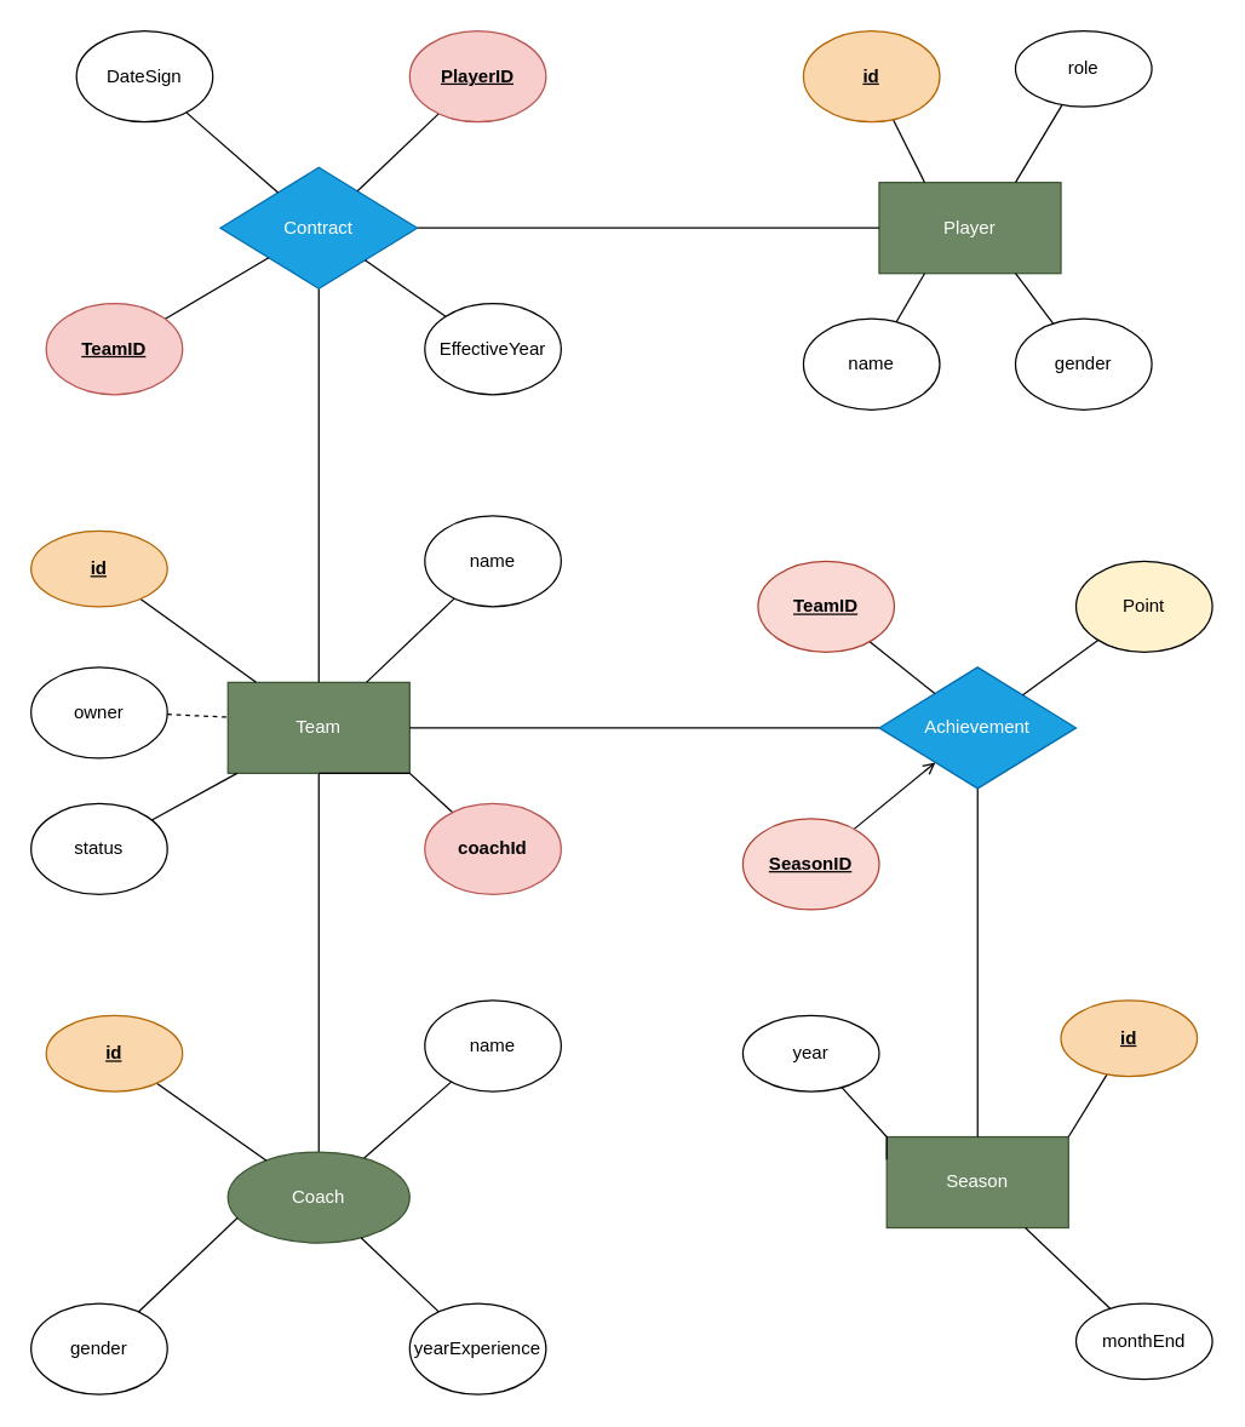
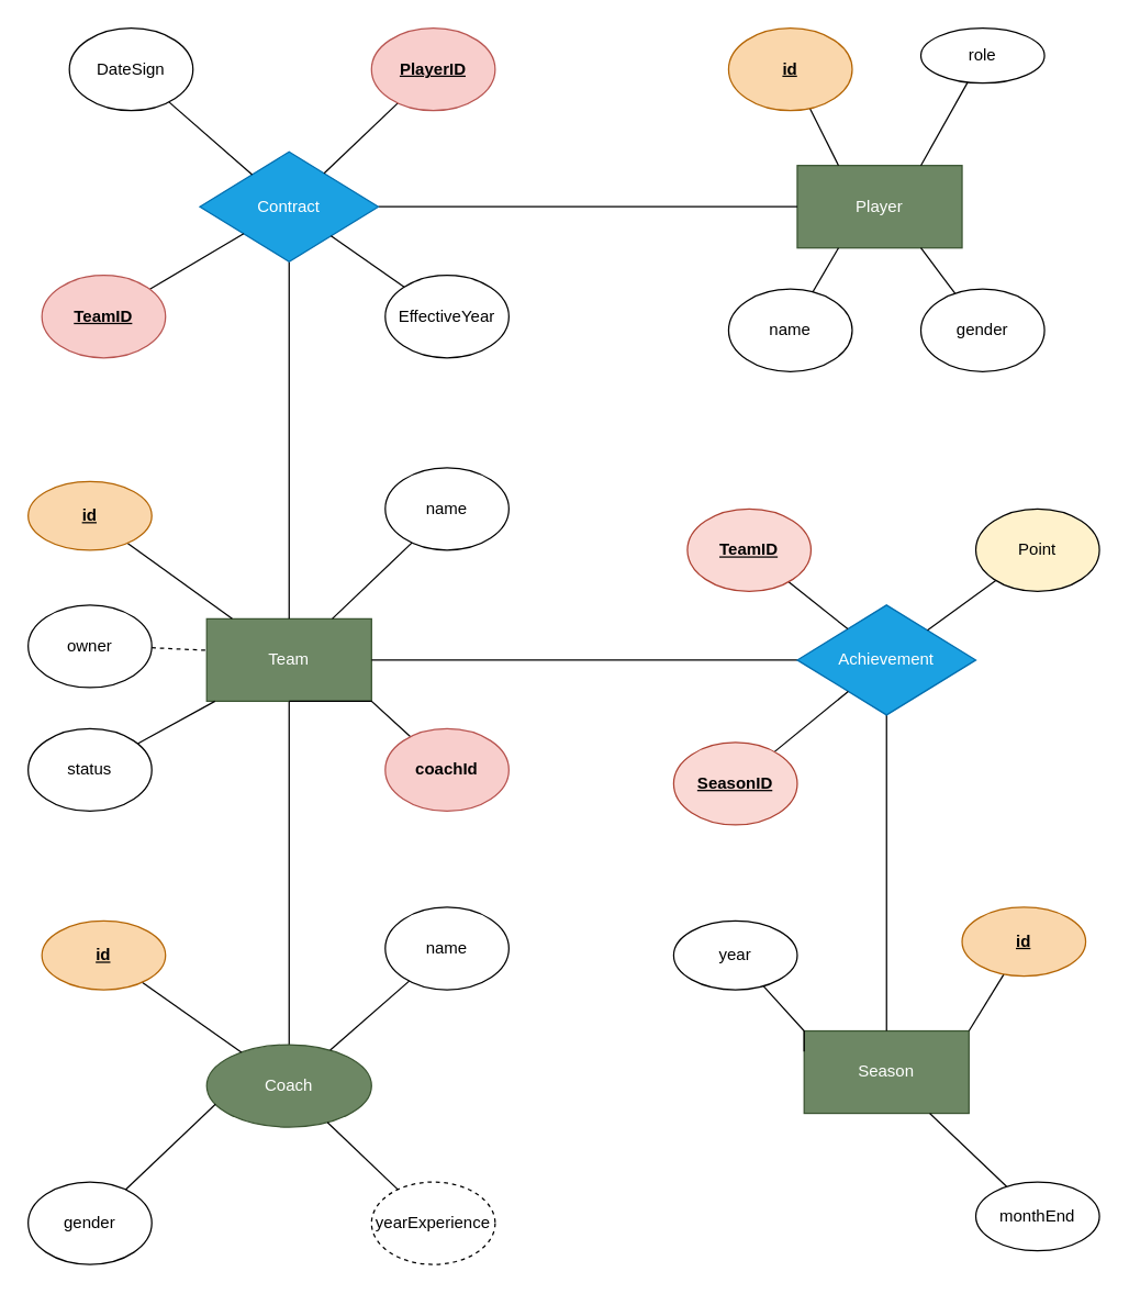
  <mxCell id="0" />
  <mxCell id="1" parent="0" />
  <mxCell id="2" value="Player" style="rounded=0;whiteSpace=wrap;html=1;fillColor=#6d8764;strokeColor=#3A5431;fontColor=#ffffff;" parent="1" vertex="1"><mxGeometry x="580" y="120" width="120" height="60" as="geometry" /></mxCell>
  <mxCell id="3" style="rounded=0;orthogonalLoop=1;jettySize=auto;html=1;entryX=0.25;entryY=0;entryDx=0;entryDy=0;endArrow=none;endFill=0;" parent="1" source="4" target="2" edge="1"><mxGeometry relative="1" as="geometry" /></mxCell>
  <mxCell id="4" value="id" style="ellipse;whiteSpace=wrap;html=1;fillColor=#fad7ac;strokeColor=#b46504;fontStyle=5;" parent="1" vertex="1"><mxGeometry x="530" y="20" width="90" height="60" as="geometry" /></mxCell>
  <mxCell id="5" style="edgeStyle=none;rounded=0;orthogonalLoop=1;jettySize=auto;html=1;entryX=0.25;entryY=1;entryDx=0;entryDy=0;endArrow=none;endFill=0;" parent="1" source="6" target="2" edge="1"><mxGeometry relative="1" as="geometry" /></mxCell>
  <mxCell id="6" value="name" style="ellipse;whiteSpace=wrap;html=1;" parent="1" vertex="1"><mxGeometry x="530" y="210" width="90" height="60" as="geometry" /></mxCell>
  <mxCell id="7" style="edgeStyle=none;rounded=0;orthogonalLoop=1;jettySize=auto;html=1;entryX=0.75;entryY=1;entryDx=0;entryDy=0;endArrow=none;endFill=0;" parent="1" source="8" target="2" edge="1"><mxGeometry relative="1" as="geometry" /></mxCell>
  <mxCell id="8" value="gender" style="ellipse;whiteSpace=wrap;html=1;" parent="1" vertex="1"><mxGeometry x="670" y="210" width="90" height="60" as="geometry" /></mxCell>
  <mxCell id="9" style="rounded=0;orthogonalLoop=1;jettySize=auto;html=1;entryX=0.75;entryY=0;entryDx=0;entryDy=0;endArrow=none;endFill=0;" parent="1" source="10" target="2" edge="1"><mxGeometry relative="1" as="geometry" /></mxCell>
- <mxCell id="10" value="role" style="ellipse;whiteSpace=wrap;html=1;" parent="1" vertex="1"><mxGeometry x="670" y="20" width="90" height="50" as="geometry" /></mxCell>
+ <mxCell id="10" value="role" style="ellipse;whiteSpace=wrap;html=1;" parent="1" vertex="1"><mxGeometry x="670" y="20" width="90" height="40" as="geometry" /></mxCell>
  <mxCell id="11" style="edgeStyle=orthogonalEdgeStyle;rounded=0;orthogonalLoop=1;jettySize=auto;html=1;endArrow=none;endFill=0;" edge="1" parent="1" source="12" target="48"><mxGeometry relative="1" as="geometry" /></mxCell>
  <mxCell id="12" value="Team" style="rounded=0;whiteSpace=wrap;html=1;fillColor=#6d8764;strokeColor=#3A5431;fontColor=#ffffff;" parent="1" vertex="1"><mxGeometry x="150" y="450" width="120" height="60" as="geometry" /></mxCell>
  <mxCell id="13" style="edgeStyle=none;rounded=0;orthogonalLoop=1;jettySize=auto;html=1;endArrow=none;endFill=0;" parent="1" source="14" target="12" edge="1"><mxGeometry relative="1" as="geometry" /></mxCell>
  <mxCell id="14" value="id" style="ellipse;whiteSpace=wrap;html=1;fillColor=#fad7ac;strokeColor=#b46504;fontStyle=5;" parent="1" vertex="1"><mxGeometry x="20" y="350" width="90" height="50" as="geometry" /></mxCell>
  <mxCell id="15" style="edgeStyle=none;rounded=0;orthogonalLoop=1;jettySize=auto;html=1;endArrow=none;endFill=0;" parent="1" source="16" target="12" edge="1"><mxGeometry relative="1" as="geometry"><Array as="points"><mxPoint x="156" y="510" /></Array></mxGeometry></mxCell>
  <mxCell id="16" value="status" style="ellipse;whiteSpace=wrap;html=1;" parent="1" vertex="1"><mxGeometry x="20" y="530" width="90" height="60" as="geometry" /></mxCell>
  <mxCell id="17" style="edgeStyle=none;rounded=0;orthogonalLoop=1;jettySize=auto;html=1;entryX=0.008;entryY=0.383;entryDx=0;entryDy=0;entryPerimeter=0;endArrow=none;endFill=0;dashed=1;" parent="1" source="18" target="12" edge="1"><mxGeometry relative="1" as="geometry" /></mxCell>
  <mxCell id="18" value="owner" style="ellipse;whiteSpace=wrap;html=1;" parent="1" vertex="1"><mxGeometry x="20" y="440" width="90" height="60" as="geometry" /></mxCell>
  <mxCell id="19" style="edgeStyle=none;rounded=0;orthogonalLoop=1;jettySize=auto;html=1;endArrow=none;endFill=0;" parent="1" source="20" target="12" edge="1"><mxGeometry relative="1" as="geometry" /></mxCell>
  <mxCell id="20" value="name" style="ellipse;whiteSpace=wrap;html=1;" parent="1" vertex="1"><mxGeometry x="280" y="340" width="90" height="60" as="geometry" /></mxCell>
  <mxCell id="21" style="edgeStyle=none;rounded=0;orthogonalLoop=1;jettySize=auto;html=1;entryX=0.5;entryY=1;entryDx=0;entryDy=0;endArrow=none;endFill=0;" parent="1" source="22" target="12" edge="1"><mxGeometry relative="1" as="geometry"><Array as="points"><mxPoint x="270" y="510" /></Array></mxGeometry></mxCell>
  <mxCell id="22" value="coachId" style="ellipse;whiteSpace=wrap;html=1;fillColor=#f8cecc;strokeColor=#b85450;fontStyle=1" parent="1" vertex="1"><mxGeometry x="280" y="530" width="90" height="60" as="geometry" /></mxCell>
  <mxCell id="23" style="edgeStyle=none;rounded=0;orthogonalLoop=1;jettySize=auto;html=1;endArrow=none;endFill=0;" parent="1" source="25" target="12" edge="1"><mxGeometry relative="1" as="geometry" /></mxCell>
  <mxCell id="24" style="edgeStyle=none;rounded=0;orthogonalLoop=1;jettySize=auto;html=1;endArrow=none;endFill=0;" parent="1" source="25" target="2" edge="1"><mxGeometry relative="1" as="geometry" /></mxCell>
  <mxCell id="25" value="Contract" style="rhombus;whiteSpace=wrap;html=1;fillColor=#1ba1e2;strokeColor=#006EAF;fontColor=#ffffff;" parent="1" vertex="1"><mxGeometry x="145" y="110" width="130" height="80" as="geometry" /></mxCell>
  <mxCell id="26" style="edgeStyle=none;rounded=0;orthogonalLoop=1;jettySize=auto;html=1;endArrow=none;endFill=0;" parent="1" source="27" target="25" edge="1"><mxGeometry relative="1" as="geometry" /></mxCell>
  <mxCell id="27" value="PlayerID" style="ellipse;whiteSpace=wrap;html=1;fillColor=#f8cecc;strokeColor=#b85450;fontStyle=5" parent="1" vertex="1"><mxGeometry x="270" y="20" width="90" height="60" as="geometry" /></mxCell>
  <mxCell id="28" style="edgeStyle=none;rounded=0;orthogonalLoop=1;jettySize=auto;html=1;endArrow=none;endFill=0;" parent="1" source="29" target="25" edge="1"><mxGeometry relative="1" as="geometry" /></mxCell>
  <mxCell id="29" value="DateSign" style="ellipse;whiteSpace=wrap;html=1;" parent="1" vertex="1"><mxGeometry x="50" y="20" width="90" height="60" as="geometry" /></mxCell>
  <mxCell id="30" style="edgeStyle=none;rounded=0;orthogonalLoop=1;jettySize=auto;html=1;endArrow=none;endFill=0;" parent="1" source="31" target="25" edge="1"><mxGeometry relative="1" as="geometry" /></mxCell>
  <mxCell id="31" value="TeamID" style="ellipse;whiteSpace=wrap;html=1;fillColor=#f8cecc;strokeColor=#b85450;fontStyle=5" parent="1" vertex="1"><mxGeometry x="30" y="200" width="90" height="60" as="geometry" /></mxCell>
  <mxCell id="32" style="edgeStyle=none;rounded=0;orthogonalLoop=1;jettySize=auto;html=1;endArrow=none;endFill=0;" parent="1" source="33" target="25" edge="1"><mxGeometry relative="1" as="geometry" /></mxCell>
  <mxCell id="33" value="EffectiveYear" style="ellipse;whiteSpace=wrap;html=1;" parent="1" vertex="1"><mxGeometry x="280" y="200" width="90" height="60" as="geometry" /></mxCell>
  <mxCell id="34" value="Season" style="rounded=0;whiteSpace=wrap;html=1;fillColor=#6d8764;strokeColor=#3A5431;fontColor=#ffffff;" parent="1" vertex="1"><mxGeometry x="585" y="750" width="120" height="60" as="geometry" /></mxCell>
  <mxCell id="35" style="edgeStyle=none;rounded=0;orthogonalLoop=1;jettySize=auto;html=1;entryX=1;entryY=0;entryDx=0;entryDy=0;endArrow=none;endFill=0;" parent="1" source="36" target="34" edge="1"><mxGeometry relative="1" as="geometry" /></mxCell>
  <mxCell id="36" value="id" style="ellipse;whiteSpace=wrap;html=1;fontStyle=5;fillColor=#fad7ac;strokeColor=#b46504;" parent="1" vertex="1"><mxGeometry x="700" y="660" width="90" height="50" as="geometry" /></mxCell>
  <mxCell id="37" style="edgeStyle=none;rounded=0;orthogonalLoop=1;jettySize=auto;html=1;endArrow=none;endFill=0;" parent="1" source="38" target="34" edge="1"><mxGeometry relative="1" as="geometry" /></mxCell>
  <mxCell id="38" value="monthEnd" style="ellipse;whiteSpace=wrap;html=1;" parent="1" vertex="1"><mxGeometry x="710" y="860" width="90" height="50" as="geometry" /></mxCell>
  <mxCell id="39" style="edgeStyle=none;rounded=0;orthogonalLoop=1;jettySize=auto;html=1;endArrow=none;endFill=0;" parent="1" source="41" target="12" edge="1"><mxGeometry relative="1" as="geometry" /></mxCell>
  <mxCell id="40" style="edgeStyle=none;rounded=0;orthogonalLoop=1;jettySize=auto;html=1;endArrow=none;endFill=0;" parent="1" source="41" target="34" edge="1"><mxGeometry relative="1" as="geometry" /></mxCell>
  <mxCell id="41" value="Achievement" style="rhombus;whiteSpace=wrap;html=1;fillColor=#1ba1e2;strokeColor=#006EAF;fontColor=#ffffff;" parent="1" vertex="1"><mxGeometry x="580" y="440" width="130" height="80" as="geometry" /></mxCell>
  <mxCell id="42" style="edgeStyle=none;rounded=0;orthogonalLoop=1;jettySize=auto;html=1;endArrow=none;endFill=0;" parent="1" source="43" target="41" edge="1"><mxGeometry relative="1" as="geometry" /></mxCell>
  <mxCell id="43" value="Point" style="ellipse;whiteSpace=wrap;html=1;fillColor=#fff2cc;" parent="1" vertex="1"><mxGeometry x="710" y="370" width="90" height="60" as="geometry" /></mxCell>
- <mxCell id="44" style="edgeStyle=none;rounded=0;orthogonalLoop=1;jettySize=auto;html=1;endArrow=open;endFill=0;" parent="1" source="45" target="41" edge="1"><mxGeometry relative="1" as="geometry" /></mxCell>
+ <mxCell id="44" style="edgeStyle=none;rounded=0;orthogonalLoop=1;jettySize=auto;html=1;endArrow=none;endFill=0;" parent="1" source="45" target="41" edge="1"><mxGeometry relative="1" as="geometry" /></mxCell>
  <mxCell id="45" value="SeasonID" style="ellipse;whiteSpace=wrap;html=1;fontStyle=5;fillColor=#fad9d5;strokeColor=#ae4132;" parent="1" vertex="1"><mxGeometry x="490" y="540" width="90" height="60" as="geometry" /></mxCell>
  <mxCell id="46" style="edgeStyle=none;rounded=0;orthogonalLoop=1;jettySize=auto;html=1;endArrow=none;endFill=0;" parent="1" source="47" target="41" edge="1"><mxGeometry relative="1" as="geometry" /></mxCell>
  <mxCell id="47" value="&lt;span&gt;TeamID&lt;/span&gt;" style="ellipse;whiteSpace=wrap;html=1;fillColor=#fad9d5;strokeColor=#ae4132;fontStyle=5" parent="1" vertex="1"><mxGeometry x="500" y="370" width="90" height="60" as="geometry" /></mxCell>
  <mxCell id="48" value="Coach" style="ellipse;whiteSpace=wrap;html=1;fillColor=#6d8764;strokeColor=#3A5431;fontColor=#ffffff;" parent="1" vertex="1"><mxGeometry x="150" y="760" width="120" height="60" as="geometry" /></mxCell>
  <mxCell id="49" style="edgeStyle=none;rounded=0;orthogonalLoop=1;jettySize=auto;html=1;endArrow=none;endFill=0;" parent="1" source="50" target="48" edge="1"><mxGeometry relative="1" as="geometry" /></mxCell>
  <mxCell id="50" value="id" style="ellipse;whiteSpace=wrap;html=1;fillColor=#fad7ac;strokeColor=#b46504;fontStyle=5;" parent="1" vertex="1"><mxGeometry x="30" y="670" width="90" height="50" as="geometry" /></mxCell>
  <mxCell id="51" style="edgeStyle=none;rounded=0;orthogonalLoop=1;jettySize=auto;html=1;endArrow=none;endFill=0;" parent="1" source="52" target="48" edge="1"><mxGeometry relative="1" as="geometry" /></mxCell>
  <mxCell id="52" value="name" style="ellipse;whiteSpace=wrap;html=1;" parent="1" vertex="1"><mxGeometry x="280" y="660" width="90" height="60" as="geometry" /></mxCell>
  <mxCell id="53" style="edgeStyle=none;rounded=0;orthogonalLoop=1;jettySize=auto;html=1;entryX=0;entryY=0.75;entryDx=0;entryDy=0;endArrow=none;endFill=0;" parent="1" source="54" target="48" edge="1"><mxGeometry relative="1" as="geometry" /></mxCell>
  <mxCell id="54" value="gender" style="ellipse;whiteSpace=wrap;html=1;" parent="1" vertex="1"><mxGeometry x="20" y="860" width="90" height="60" as="geometry" /></mxCell>
  <mxCell id="55" style="edgeStyle=none;rounded=0;orthogonalLoop=1;jettySize=auto;html=1;endArrow=none;endFill=0;" parent="1" source="56" target="48" edge="1"><mxGeometry relative="1" as="geometry" /></mxCell>
- <mxCell id="56" value="yearExperience" style="ellipse;whiteSpace=wrap;html=1;" parent="1" vertex="1"><mxGeometry x="270" y="860" width="90" height="60" as="geometry" /></mxCell>
+ <mxCell id="56" value="yearExperience" style="ellipse;whiteSpace=wrap;html=1;dashed=1;" parent="1" vertex="1"><mxGeometry x="270" y="860" width="90" height="60" as="geometry" /></mxCell>
  <mxCell id="57" style="rounded=0;orthogonalLoop=1;jettySize=auto;html=1;entryX=0;entryY=0.25;entryDx=0;entryDy=0;endArrow=none;endFill=0;" parent="1" source="58" target="34" edge="1"><mxGeometry relative="1" as="geometry"><Array as="points"><mxPoint x="585" y="750" /></Array></mxGeometry></mxCell>
  <mxCell id="58" value="year" style="ellipse;whiteSpace=wrap;html=1;" parent="1" vertex="1"><mxGeometry x="490" y="670" width="90" height="50" as="geometry" /></mxCell>
